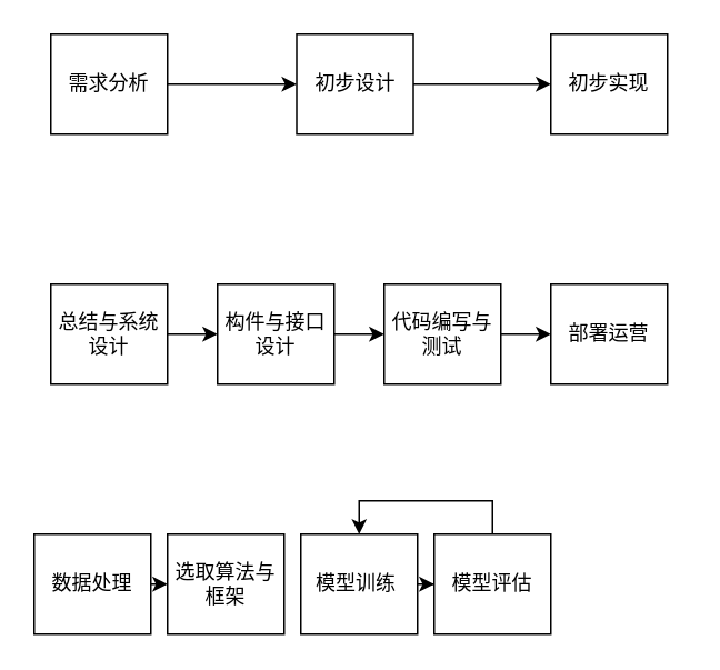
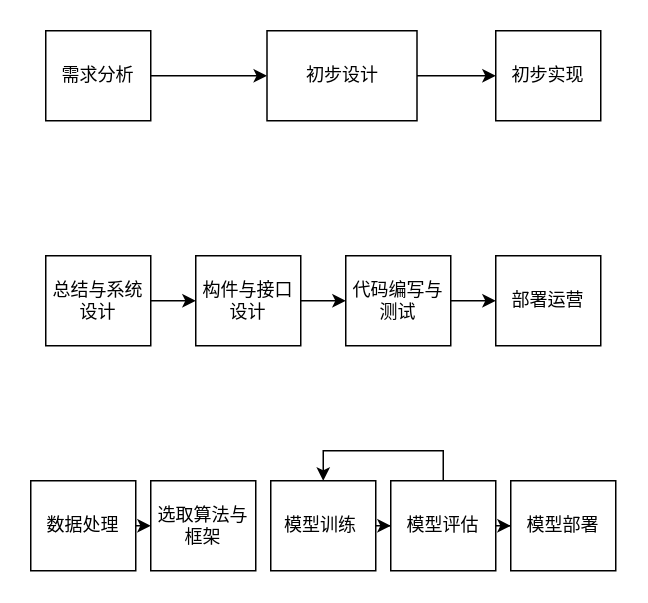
  <mxCell id="0" />
  <mxCell id="1" parent="0" />
  <mxCell id="2" value="" style="edgeStyle=orthogonalEdgeStyle;rounded=0;orthogonalLoop=1;jettySize=auto;html=1;entryX=0;entryY=0.5;entryDx=0;entryDy=0;" edge="1" parent="1" source="3" target="5"><mxGeometry relative="1" as="geometry" /></mxCell>
  <mxCell id="3" value="总结与系统设计" style="rounded=0;whiteSpace=wrap;html=1;" vertex="1" parent="1"><mxGeometry x="30" y="170" width="70" height="60" as="geometry" /></mxCell>
  <mxCell id="4" value="" style="edgeStyle=orthogonalEdgeStyle;rounded=0;orthogonalLoop=1;jettySize=auto;html=1;entryX=0;entryY=0.5;entryDx=0;entryDy=0;" edge="1" parent="1" source="5" target="7"><mxGeometry relative="1" as="geometry" /></mxCell>
  <mxCell id="5" value="构件与接口设计" style="rounded=0;whiteSpace=wrap;html=1;" vertex="1" parent="1"><mxGeometry x="130" y="170" width="70" height="60" as="geometry" /></mxCell>
  <mxCell id="6" style="edgeStyle=orthogonalEdgeStyle;rounded=0;orthogonalLoop=1;jettySize=auto;html=1;exitX=1;exitY=0.5;exitDx=0;exitDy=0;entryX=0;entryY=0.5;entryDx=0;entryDy=0;" edge="1" parent="1" source="7" target="8"><mxGeometry relative="1" as="geometry" /></mxCell>
  <mxCell id="7" value="代码编写与测试" style="rounded=0;whiteSpace=wrap;html=1;" vertex="1" parent="1"><mxGeometry x="230" y="170" width="70" height="60" as="geometry" /></mxCell>
  <mxCell id="8" value="部署运营" style="rounded=0;whiteSpace=wrap;html=1;" vertex="1" parent="1"><mxGeometry x="330" y="170" width="70" height="60" as="geometry" /></mxCell>
  <mxCell id="9" value="" style="edgeStyle=orthogonalEdgeStyle;rounded=0;orthogonalLoop=1;jettySize=auto;html=1;entryX=0;entryY=0.5;entryDx=0;entryDy=0;" edge="1" parent="1" source="10" target="12"><mxGeometry relative="1" as="geometry"><mxPoint x="180" y="50" as="targetPoint" /></mxGeometry></mxCell>
  <mxCell id="10" value="需求分析" style="rounded=0;whiteSpace=wrap;html=1;" vertex="1" parent="1"><mxGeometry x="30" y="20" width="70" height="60" as="geometry" /></mxCell>
  <mxCell id="11" value="" style="edgeStyle=orthogonalEdgeStyle;rounded=0;orthogonalLoop=1;jettySize=auto;html=1;entryX=0;entryY=0.5;entryDx=0;entryDy=0;" edge="1" parent="1" source="12" target="13"><mxGeometry relative="1" as="geometry" /></mxCell>
- <mxCell id="12" value="初步设计" style="rounded=0;whiteSpace=wrap;html=1;" vertex="1" parent="1"><mxGeometry x="177.5" y="20" width="70" height="60" as="geometry" /></mxCell>
+ <mxCell id="12" value="初步设计" style="rounded=0;whiteSpace=wrap;html=1;" vertex="1" parent="1"><mxGeometry x="177.5" y="20" width="100" height="60" as="geometry" /></mxCell>
  <mxCell id="13" value="初步实现" style="rounded=0;whiteSpace=wrap;html=1;" vertex="1" parent="1"><mxGeometry x="330" y="20" width="70" height="60" as="geometry" /></mxCell>
  <mxCell id="14" style="edgeStyle=orthogonalEdgeStyle;rounded=0;orthogonalLoop=1;jettySize=auto;html=1;exitX=1;exitY=0.5;exitDx=0;exitDy=0;entryX=0;entryY=0.5;entryDx=0;entryDy=0;" edge="1" parent="1" source="15" target="16"><mxGeometry relative="1" as="geometry" /></mxCell>
  <mxCell id="15" value="数据处理" style="rounded=0;whiteSpace=wrap;html=1;" vertex="1" parent="1"><mxGeometry x="20" y="320" width="70" height="60" as="geometry" /></mxCell>
  <mxCell id="16" value="选取算法与框架" style="rounded=0;whiteSpace=wrap;html=1;" vertex="1" parent="1"><mxGeometry x="100" y="320" width="70" height="60" as="geometry" /></mxCell>
  <mxCell id="17" value="" style="edgeStyle=orthogonalEdgeStyle;rounded=0;orthogonalLoop=1;jettySize=auto;html=1;" edge="1" parent="1" source="18" target="21"><mxGeometry relative="1" as="geometry" /></mxCell>
  <mxCell id="18" value="模型训练&amp;nbsp;" style="rounded=0;whiteSpace=wrap;html=1;" vertex="1" parent="1"><mxGeometry x="180" y="320" width="70" height="60" as="geometry" /></mxCell>
+ <mxCell id="19" value="" style="edgeStyle=orthogonalEdgeStyle;rounded=0;orthogonalLoop=1;jettySize=auto;html=1;" edge="1" parent="1" source="21" target="22"><mxGeometry relative="1" as="geometry" /></mxCell>
  <mxCell id="20" style="edgeStyle=orthogonalEdgeStyle;rounded=0;orthogonalLoop=1;jettySize=auto;html=1;entryX=0.5;entryY=0;entryDx=0;entryDy=0;exitX=0.5;exitY=0;exitDx=0;exitDy=0;" edge="1" parent="1" source="21" target="18"><mxGeometry relative="1" as="geometry"><mxPoint x="295" y="320" as="sourcePoint" /><mxPoint x="220" y="320" as="targetPoint" /><Array as="points"><mxPoint x="295" y="300" /><mxPoint x="215" y="300" /></Array></mxGeometry></mxCell>
  <mxCell id="21" value="模型评估" style="rounded=0;whiteSpace=wrap;html=1;" vertex="1" parent="1"><mxGeometry x="260" y="320" width="70" height="60" as="geometry" /></mxCell>
+ <mxCell id="22" value="模型部署" style="rounded=0;whiteSpace=wrap;html=1;" vertex="1" parent="1"><mxGeometry x="340" y="320" width="70" height="60" as="geometry" /></mxCell>
